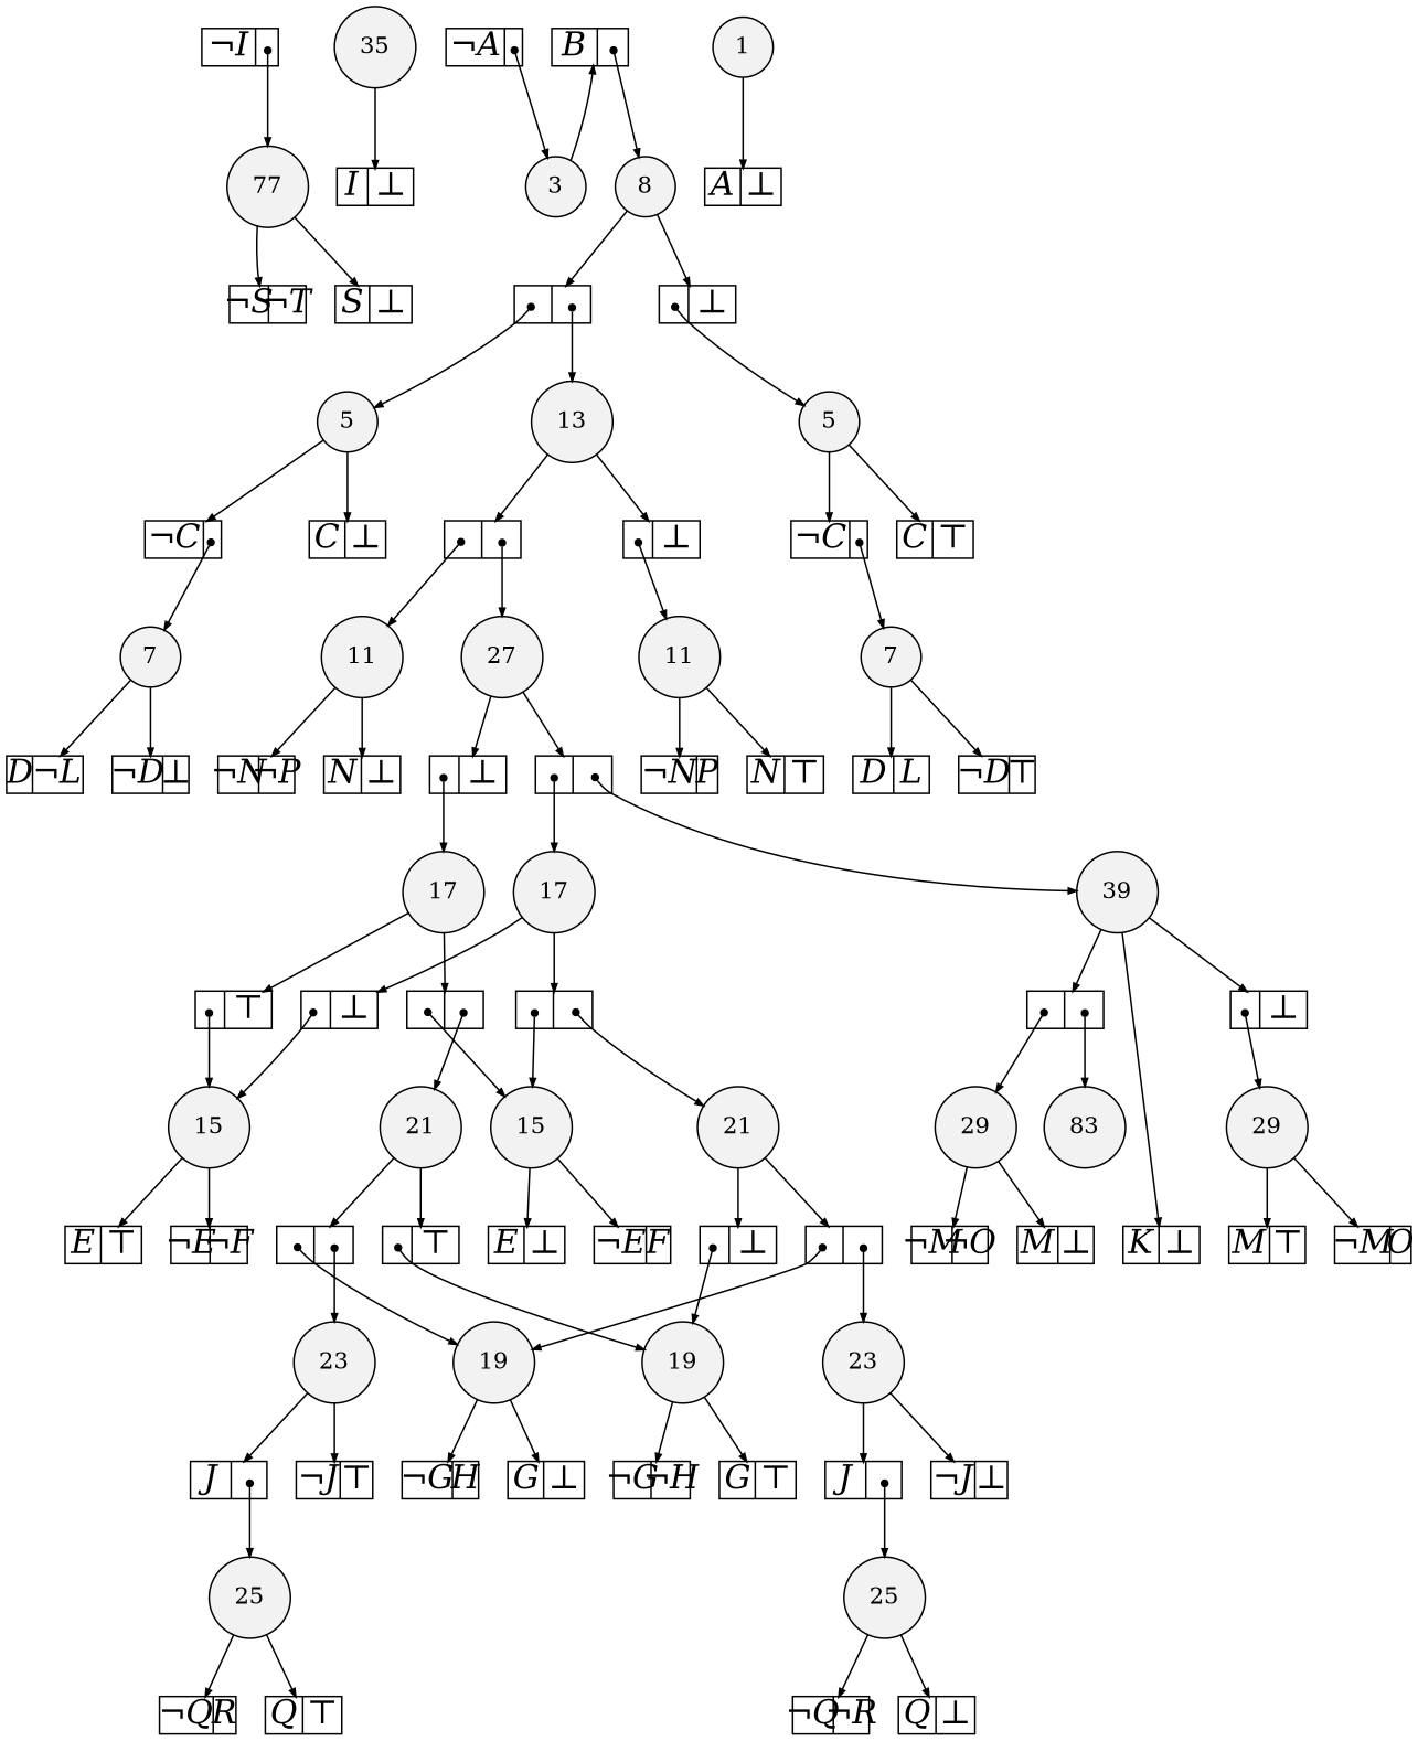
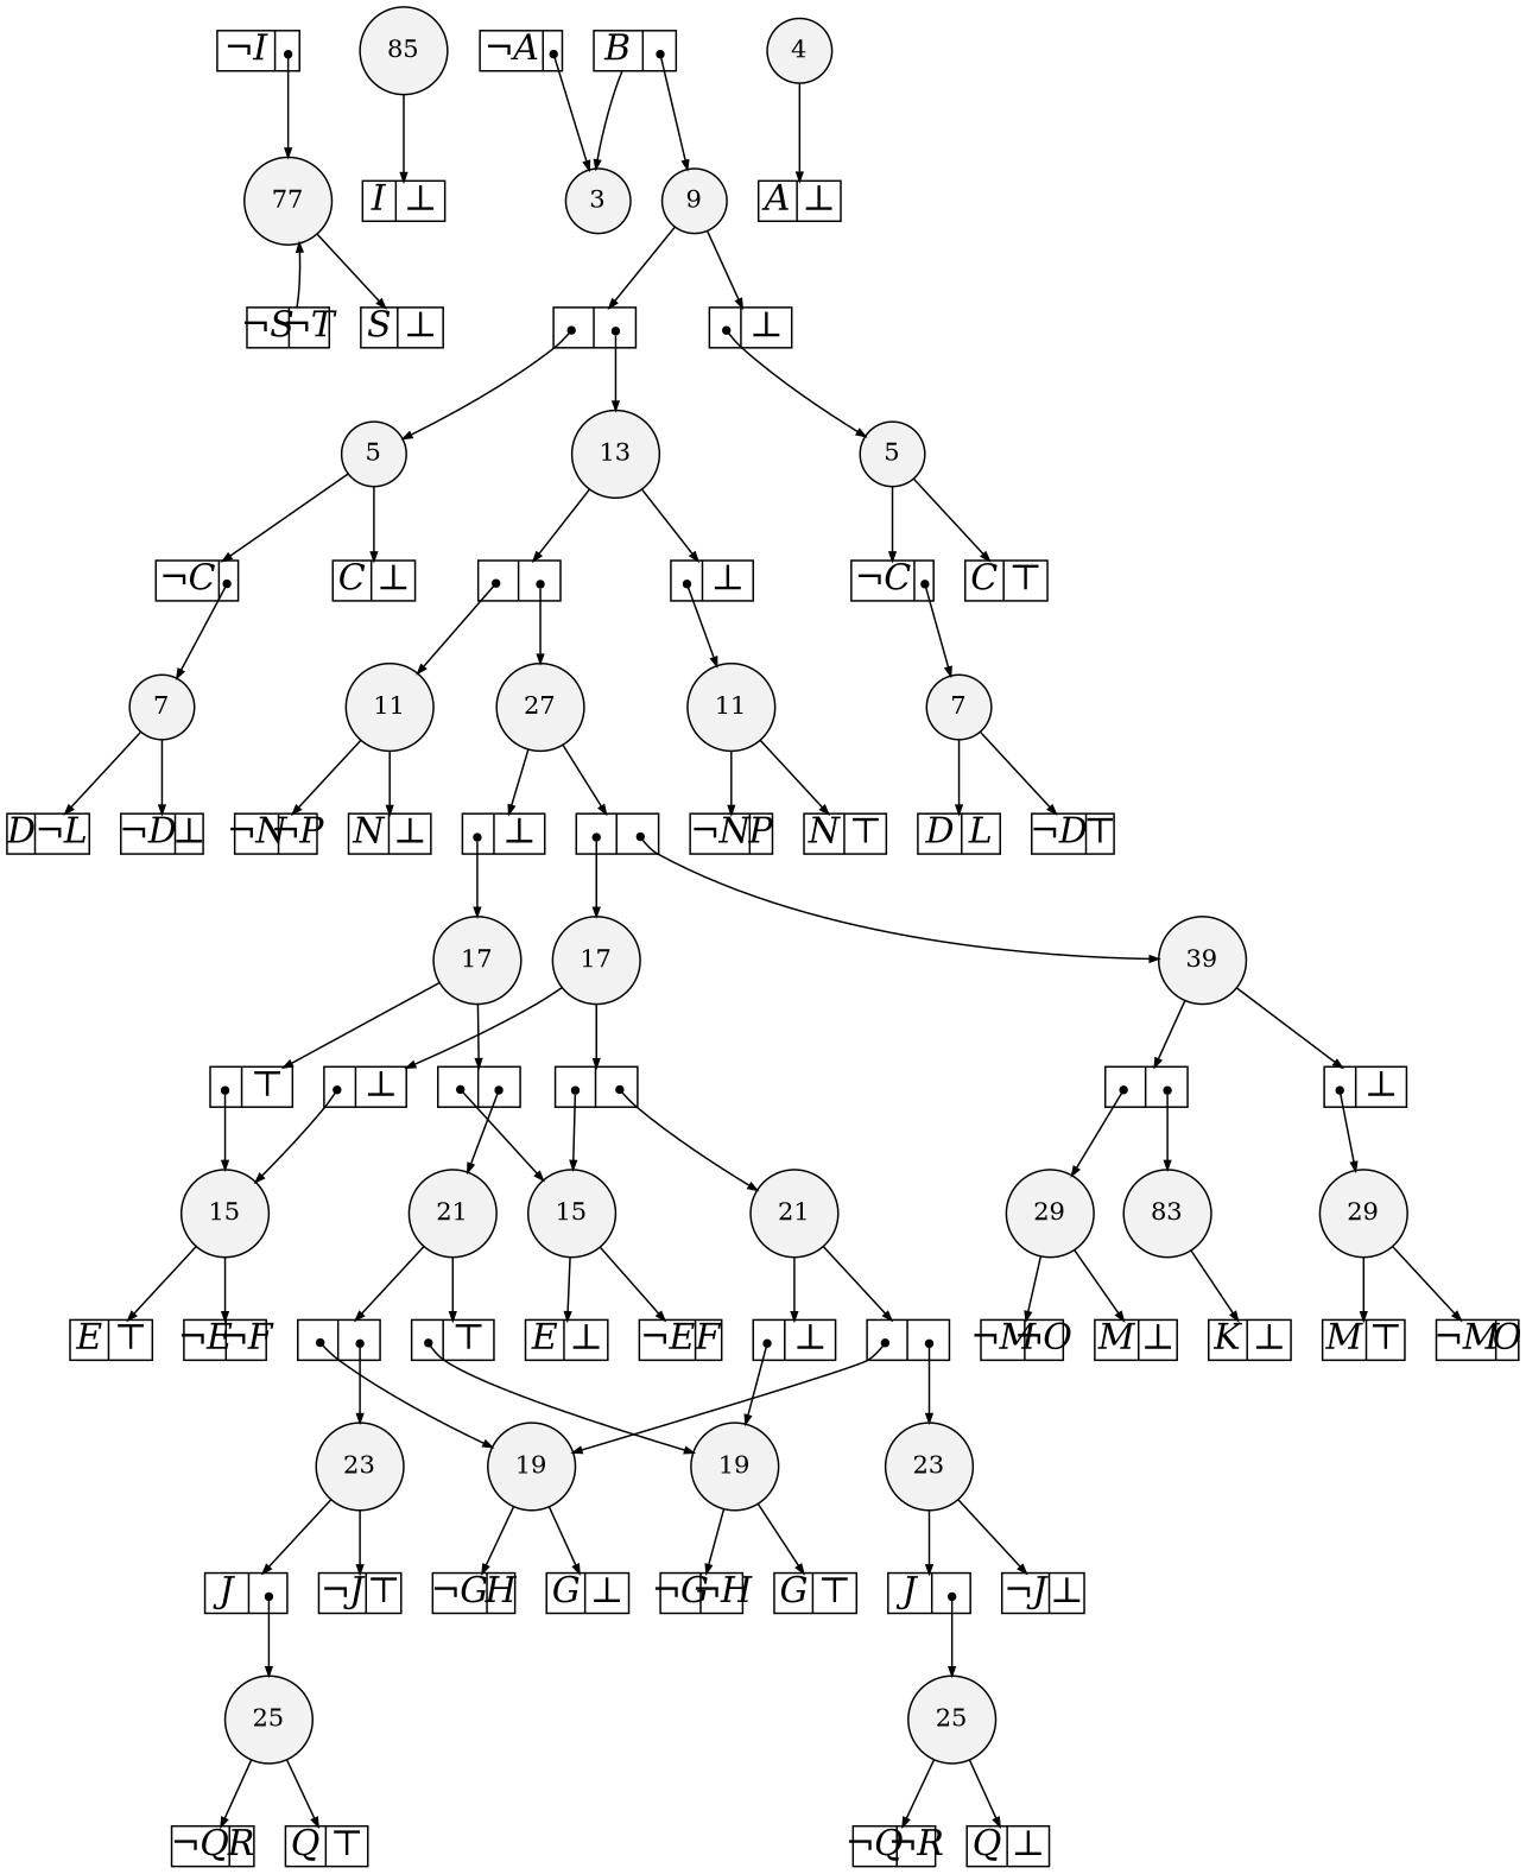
  digraph {
    node [fillcolor=white shape=record style=filled fixedsize=true fontname="Times-Italic" fontsize=20]
    edge [arrowsize=.50]
    n1 [fillcolor=gray95 height=.25 label=77 shape=circle width=.25 fixedsize="" fontname="" fontsize=""]
-   n2 [fillcolor=gray95 height=.25 label=35 shape=circle width=.25 fixedsize="" fontname="" fontsize=""]
+   n2 [fillcolor=gray95 height=.25 label=85 shape=circle width=.25 fixedsize="" fontname="" fontsize=""]
    n3 [fillcolor=gray95 height=.25 label=83 shape=circle width=.25 fixedsize="" fontname="" fontsize=""]
    n4 [fillcolor=gray95 height=.25 label=39 shape=circle width=.25 fixedsize="" fontname="" fontsize=""]
    n5 [fillcolor=gray95 height=.25 label=29 shape=circle width=.25 fixedsize="" fontname="" fontsize=""]
    n6 [fillcolor=gray95 height=.25 label=29 shape=circle width=.25 fixedsize="" fontname="" fontsize=""]
    n7 [fillcolor=gray95 height=.25 label=27 shape=circle width=.25 fixedsize="" fontname="" fontsize=""]
    n8 [fillcolor=gray95 height=.25 label=25 shape=circle width=.25 fixedsize="" fontname="" fontsize=""]
    n9 [fillcolor=gray95 height=.25 label=25 shape=circle width=.25 fixedsize="" fontname="" fontsize=""]
    n10 [fillcolor=gray95 height=.25 label=23 shape=circle width=.25 fixedsize="" fontname="" fontsize=""]
    n11 [fillcolor=gray95 height=.25 label=23 shape=circle width=.25 fixedsize="" fontname="" fontsize=""]
    n12 [fillcolor=gray95 height=.25 label=21 shape=circle width=.25 fixedsize="" fontname="" fontsize=""]
    n13 [fillcolor=gray95 height=.25 label=21 shape=circle width=.25 fixedsize="" fontname="" fontsize=""]
    n14 [fillcolor=gray95 height=.25 label=19 shape=circle width=.25 fixedsize="" fontname="" fontsize=""]
    n15 [fillcolor=gray95 height=.25 label=19 shape=circle width=.25 fixedsize="" fontname="" fontsize=""]
    n16 [fillcolor=gray95 height=.25 label=17 shape=circle width=.25 fixedsize="" fontname="" fontsize=""]
    n17 [fillcolor=gray95 height=.25 label=17 shape=circle width=.25 fixedsize="" fontname="" fontsize=""]
    n18 [fillcolor=gray95 height=.25 label=15 shape=circle width=.25 fixedsize="" fontname="" fontsize=""]
    n19 [fillcolor=gray95 height=.25 label=15 shape=circle width=.25 fixedsize="" fontname="" fontsize=""]
    n20 [fillcolor=gray95 height=.25 label=13 shape=circle width=.25 fixedsize="" fontname="" fontsize=""]
    n21 [fillcolor=gray95 height=.25 label=11 shape=circle width=.25 fixedsize="" fontname="" fontsize=""]
    n22 [fillcolor=gray95 height=.25 label=11 shape=circle width=.25 fixedsize="" fontname="" fontsize=""]
-   n23 [fillcolor=gray95 height=.25 label=8 shape=circle width=.25 fixedsize="" fontname="" fontsize=""]
+   n23 [fillcolor=gray95 height=.25 label=9 shape=circle width=.25 fixedsize="" fontname="" fontsize=""]
    n24 [fillcolor=gray95 height=.25 label=7 shape=circle width=.25 fixedsize="" fontname="" fontsize=""]
    n25 [fillcolor=gray95 height=.25 label=7 shape=circle width=.25 fixedsize="" fontname="" fontsize=""]
    n26 [fillcolor=gray95 height=.25 label=5 shape=circle width=.25 fixedsize="" fontname="" fontsize=""]
    n27 [fillcolor=gray95 height=.25 label=5 shape=circle width=.25 fixedsize="" fontname="" fontsize=""]
    n28 [fillcolor=gray95 height=.25 label=3 shape=circle width=.25 fixedsize="" fontname="" fontsize=""]
-   n29 [fillcolor=gray95 height=.25 label=1 shape=circle width=.25 fixedsize="" fontname="" fontsize=""]
+   n29 [fillcolor=gray95 height=.25 label=4 shape=circle width=.25 fixedsize="" fontname="" fontsize=""]
    n30 [height=.30 label="<L>&not;S|<R>&not;T" width=.65]
    n31 [height=.30 label="<L>S|<R>&#8869;" width=.65]
    n32 [height=.30 label="<L>I|<R>&#8869;" width=.65]
    n33 [height=.30 label="<L>K|<R>&#8869;" width=.65]
    n34 [height=.30 label="<L>|<R>" width=.65]
    n35 [height=.30 label="<L>|<R>&#8869;" width=.65]
    n36 [height=.30 label="<L>&not;M|<R>&not;O" width=.65]
    n37 [height=.30 label="<L>M|<R>&#8869;" width=.65]
    n38 [height=.30 label="<L>&not;M|<R>O" width=.65]
    n39 [height=.30 label="<L>M|<R>&#8868;" width=.65]
    n40 [height=.30 label="<L>|<R>" width=.65]
    n41 [height=.30 label="<L>|<R>&#8869;" width=.65]
    n42 [height=.30 label="<L>&not;Q|<R>&not;R" width=.65]
    n43 [height=.30 label="<L>Q|<R>&#8869;" width=.65]
    n44 [height=.30 label="<L>&not;Q|<R>R" width=.65]
    n45 [height=.30 label="<L>Q|<R>&#8868;" width=.65]
    n46 [height=.30 label="<L>J|<R>" width=.65]
    n47 [height=.30 label="<L>&not;J|<R>&#8869;" width=.65]
    n48 [height=.30 label="<L>J|<R>" width=.65]
    n49 [height=.30 label="<L>&not;J|<R>&#8868;" width=.65]
    n50 [height=.30 label="<L>|<R>" width=.65]
    n51 [height=.30 label="<L>|<R>&#8869;" width=.65]
    n52 [height=.30 label="<L>|<R>" width=.65]
    n53 [height=.30 label="<L>|<R>&#8868;" width=.65]
    n54 [height=.30 label="<L>&not;G|<R>H" width=.65]
    n55 [height=.30 label="<L>G|<R>&#8869;" width=.65]
    n56 [height=.30 label="<L>&not;G|<R>&not;H" width=.65]
    n57 [height=.30 label="<L>G|<R>&#8868;" width=.65]
    n58 [height=.30 label="<L>|<R>" width=.65]
    n59 [height=.30 label="<L>|<R>&#8869;" width=.65]
    n60 [height=.30 label="<L>|<R>" width=.65]
    n61 [height=.30 label="<L>|<R>&#8868;" width=.65]
    n62 [height=.30 label="<L>&not;E|<R>F" width=.65]
    n63 [height=.30 label="<L>E|<R>&#8869;" width=.65]
    n64 [height=.30 label="<L>&not;E|<R>&not;F" width=.65]
    n65 [height=.30 label="<L>E|<R>&#8868;" width=.65]
    n66 [height=.30 label="<L>|<R>" width=.65]
    n67 [height=.30 label="<L>|<R>&#8869;" width=.65]
    n68 [height=.30 label="<L>&not;N|<R>&not;P" width=.65]
    n69 [height=.30 label="<L>N|<R>&#8869;" width=.65]
    n70 [height=.30 label="<L>&not;N|<R>P" width=.65]
    n71 [height=.30 label="<L>N|<R>&#8868;" width=.65]
    n72 [height=.30 label="<L>|<R>" width=.65]
    n73 [height=.30 label="<L>|<R>&#8869;" width=.65]
    n74 [height=.30 label="<L>D|<R>&not;L" width=.65]
    n75 [height=.30 label="<L>&not;D|<R>&#8869;" width=.65]
    n76 [height=.30 label="<L>D|<R>L" width=.65]
    n77 [height=.30 label="<L>&not;D|<R>&#8868;" width=.65]
    n78 [height=.30 label="<L>&not;C|<R>" width=.65]
    n79 [height=.30 label="<L>C|<R>&#8869;" width=.65]
    n80 [height=.30 label="<L>&not;C|<R>" width=.65]
    n81 [height=.30 label="<L>C|<R>&#8868;" width=.65]
    n82 [height=.30 label="<L>B|<R>" width=.65]
    n83 [height=.30 label="<L>A|<R>&#8869;" width=.65]
    n84 [height=.30 label="<L>&not;I|<R>" width=.65]
    n85 [height=.30 label="<L>&not;A|<R>" width=.65]
    subgraph sub_1 {
      rank=same
      n1
    }
    subgraph sub_2 {
      rank=same
      n2
    }
    subgraph sub_3 {
      rank=same
      n3
    }
    subgraph sub_4 {
      rank=same
      n4
    }
    subgraph sub_5 {
      rank=same
      n5
      n6
    }
    subgraph sub_6 {
      rank=same
      n7
    }
    subgraph sub_7 {
      rank=same
      n8
      n9
    }
    subgraph sub_8 {
      rank=same
      n10
      n11
    }
    subgraph sub_9 {
      rank=same
      n12
      n13
    }
    subgraph sub_10 {
      rank=same
      n14
      n15
    }
    subgraph sub_11 {
      rank=same
      n16
      n17
    }
    subgraph sub_12 {
      rank=same
      n18
      n19
    }
    subgraph sub_13 {
      rank=same
      n20
    }
    subgraph sub_14 {
      rank=same
      n21
      n22
    }
    subgraph sub_15 {
      rank=same
      n23
    }
    subgraph sub_16 {
      rank=same
      n24
      n25
    }
    subgraph sub_17 {
      rank=same
      n26
      n27
    }
    subgraph sub_18 {
      rank=same
      n28
    }
    subgraph sub_19 {
      rank=same
      n29
    }
-   n1 -> n30
+   n30 -> n1
    n1 -> n31
    n2 -> n32
-   n4 -> n33
+   n3 -> n33
    n4 -> n34
    n4 -> n35
    n5 -> n36
    n5 -> n37
    n6 -> n38
    n6 -> n39
    n7 -> n40
    n7 -> n41
    n8 -> n42
    n8 -> n43
    n9 -> n44
    n9 -> n45
    n10 -> n46
    n10 -> n47
    n11 -> n48
    n11 -> n49
    n12 -> n50
    n12 -> n51
    n13 -> n52
    n13 -> n53
    n14 -> n54
    n14 -> n55
    n15 -> n56
    n15 -> n57
    n16 -> n58
    n16 -> n59
    n17 -> n60
    n17 -> n61
    n18 -> n62
    n18 -> n63
    n19 -> n64
    n19 -> n65
    n20 -> n66
    n20 -> n67
    n21 -> n68
    n21 -> n69
    n22 -> n70
    n22 -> n71
    n23 -> n72
    n23 -> n73
    n24 -> n74
    n24 -> n75
    n25 -> n76
    n25 -> n77
    n26 -> n78
    n26 -> n79
    n27 -> n80
    n27 -> n81
-   n28 -> n82
+   n82 -> n28
    n29 -> n83
    n34 -> n3 [arrowtail=dot dir=both tailclip=false tailport="R:c"]
    n34 -> n5 [arrowtail=dot dir=both tailclip=false tailport="L:c"]
    n35 -> n6 [arrowtail=dot dir=both tailclip=false tailport="L:c"]
    n40 -> n4 [arrowtail=dot dir=both tailclip=false tailport="R:c"]
    n40 -> n16 [arrowtail=dot dir=both tailclip=false tailport="L:c"]
    n41 -> n17 [arrowtail=dot dir=both tailclip=false tailport="L:c"]
    n46 -> n8 [arrowtail=dot dir=both tailclip=false tailport="R:c"]
    n48 -> n9 [arrowtail=dot dir=both tailclip=false tailport="R:c"]
    n50 -> n10 [arrowtail=dot dir=both tailclip=false tailport="R:c"]
    n50 -> n14 [arrowtail=dot dir=both tailclip=false tailport="L:c"]
    n51 -> n15 [arrowtail=dot dir=both tailclip=false tailport="L:c"]
    n52 -> n11 [arrowtail=dot dir=both tailclip=false tailport="R:c"]
    n52 -> n14 [arrowtail=dot dir=both tailclip=false tailport="L:c"]
    n53 -> n15 [arrowtail=dot dir=both tailclip=false tailport="L:c"]
    n58 -> n12 [arrowtail=dot dir=both tailclip=false tailport="R:c"]
    n58 -> n18 [arrowtail=dot dir=both tailclip=false tailport="L:c"]
    n59 -> n19 [arrowtail=dot dir=both tailclip=false tailport="L:c"]
    n60 -> n13 [arrowtail=dot dir=both tailclip=false tailport="R:c"]
    n60 -> n18 [arrowtail=dot dir=both tailclip=false tailport="L:c"]
    n61 -> n19 [arrowtail=dot dir=both tailclip=false tailport="L:c"]
    n66 -> n7 [arrowtail=dot dir=both tailclip=false tailport="R:c"]
    n66 -> n21 [arrowtail=dot dir=both tailclip=false tailport="L:c"]
    n67 -> n22 [arrowtail=dot dir=both tailclip=false tailport="L:c"]
    n72 -> n20 [arrowtail=dot dir=both tailclip=false tailport="R:c"]
    n72 -> n26 [arrowtail=dot dir=both tailclip=false tailport="L:c"]
    n73 -> n27 [arrowtail=dot dir=both tailclip=false tailport="L:c"]
    n78 -> n24 [arrowtail=dot dir=both tailclip=false tailport="R:c"]
    n80 -> n25 [arrowtail=dot dir=both tailclip=false tailport="R:c"]
    n82 -> n23 [arrowtail=dot dir=both tailclip=false tailport="R:c"]
    n84 -> n1 [arrowtail=dot dir=both tailclip=false tailport="R:c"]
    n85 -> n28 [arrowtail=dot dir=both tailclip=false tailport="R:c"]
  }
